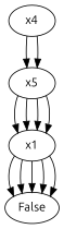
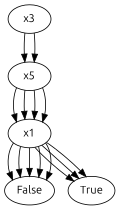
  digraph {
    fontname=Ubuntu
    node [fontname=Ubuntu]
    edge [fontname=Ubuntu]
    n1 [label=x5]
-   x3 [label=x4]
+   x3
    x1
    False
+   True
    n1 -> x1
    n1 -> x1
    n1 -> x1
    n1 -> x1
    x3 -> n1
    x3 -> n1
    x1 -> False
    x1 -> False
    x1 -> False
    x1 -> False
    x1 -> False
+   x1 -> True
+   x1 -> True
+   x1 -> True
  }
